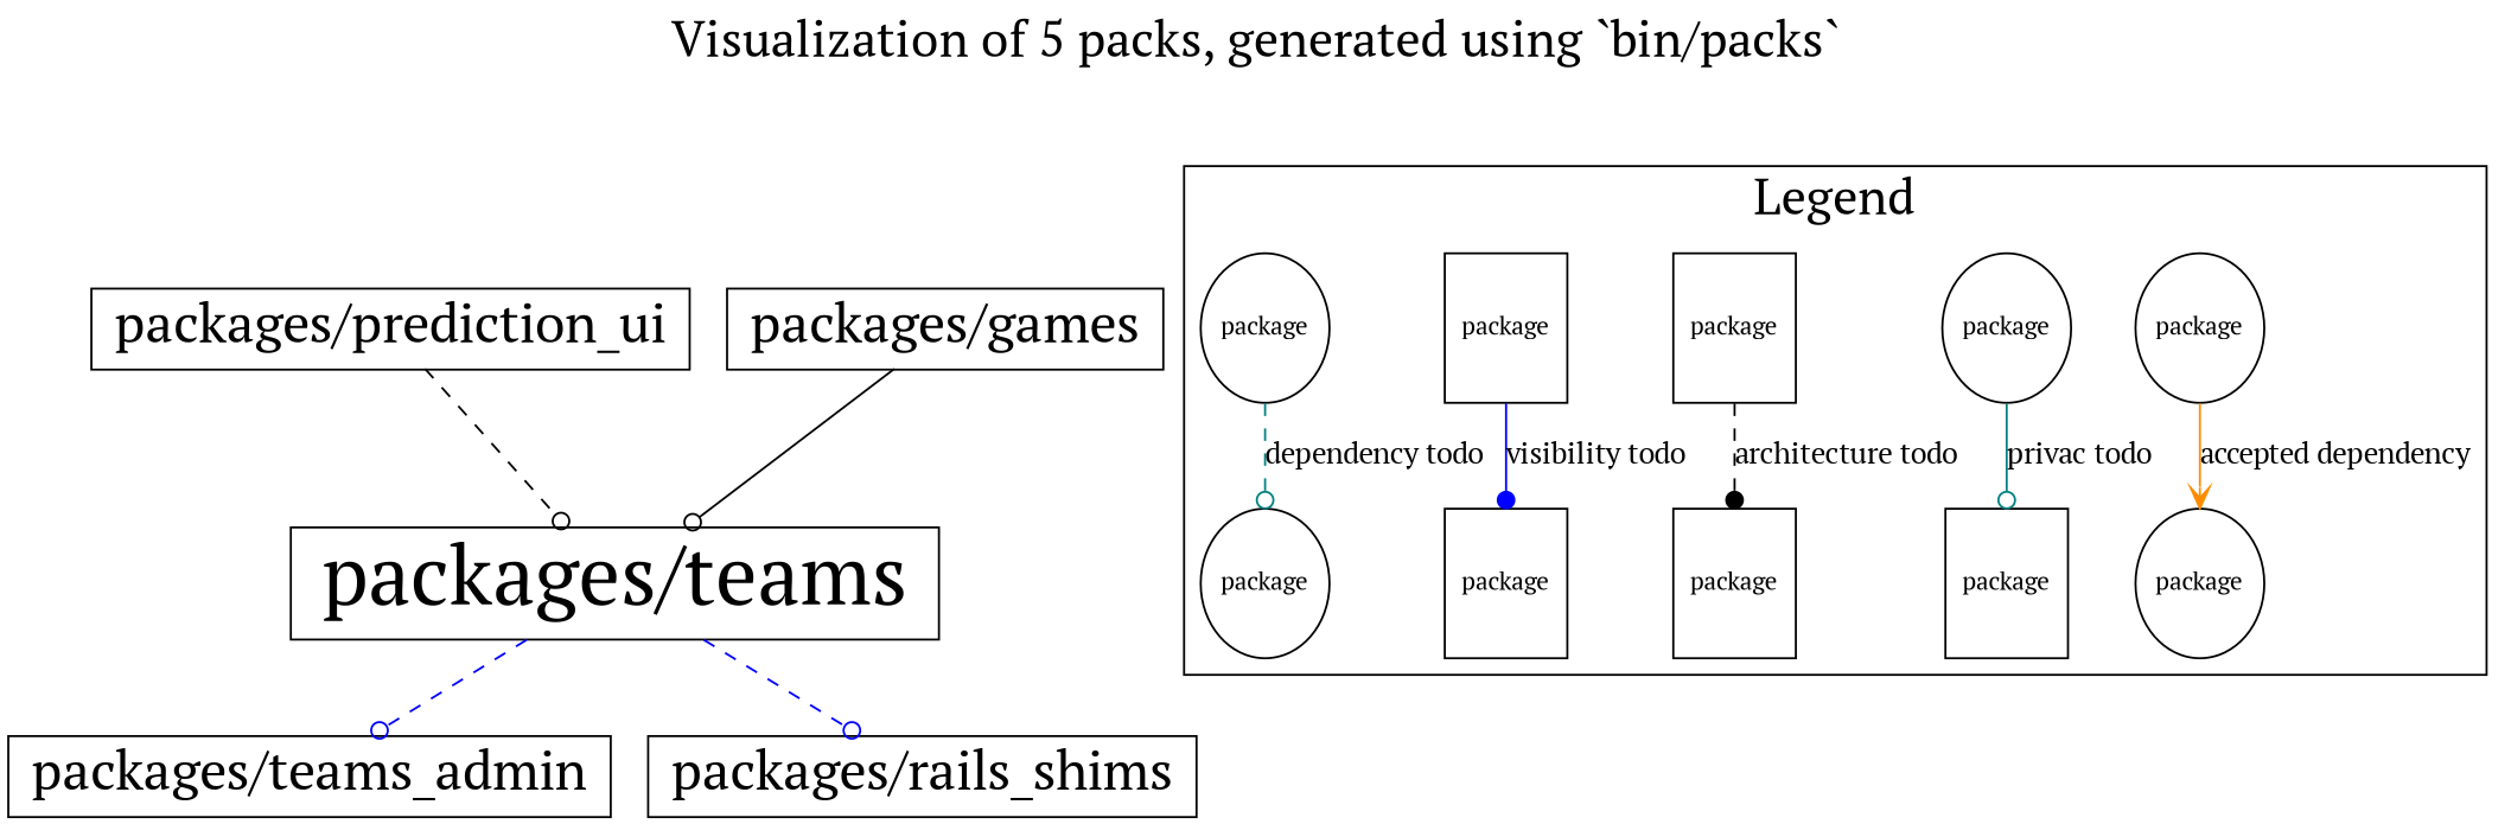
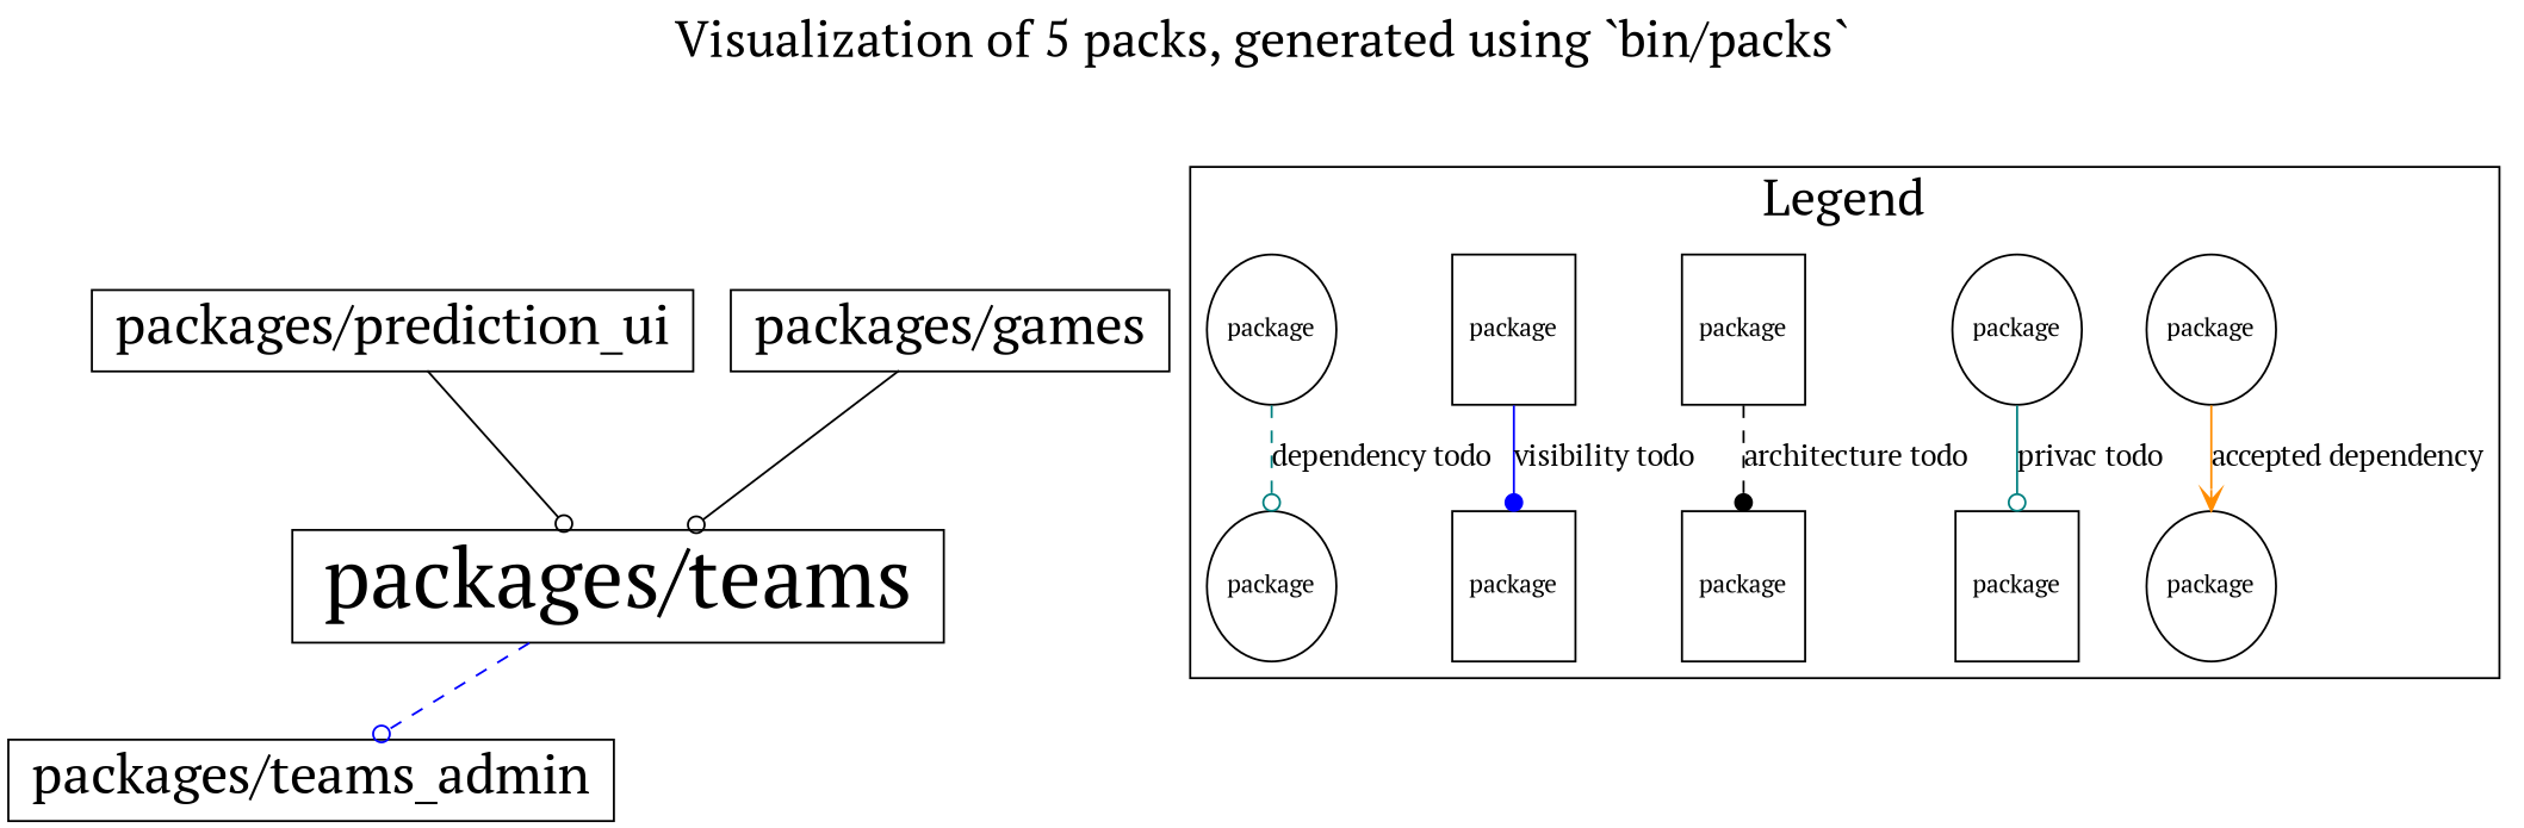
  digraph {
    fontname="PT Serif"
    fontsize=24
    label="Visualization of 5 packs, generated using `bin/packs`"
    labelloc=t
    rankdir=TD
    node [color=black fillcolor=white fontcolor=black fontname="PT Serif" fontsize=12 shape=plain style=filled]
    edge [arrowhead=odot color=blue fontname="PT Serif" style=dashed]
    n1 [fontsize=40.0 height=1.0 label=<                 <table border='0' cellborder='1' cellspacing='0' cellpadding='4'>                   <tr> <td align='left'> packages/teams </td> </tr>                 </table>               >]
    n2 [fontsize=26.0 height=1.0 label=<                 <table border='0' cellborder='1' cellspacing='0' cellpadding='4'>                   <tr> <td align='left'> packages/prediction_ui </td> </tr>                 </table>               >]
    n3 [fontsize=26.0 height=1.0 label=<                 <table border='0' cellborder='1' cellspacing='0' cellpadding='4'>                   <tr> <td align='left'> packages/teams_admin </td> </tr>                 </table>               >]
    n4 [fontsize=26.0 height=1.0 label=<                 <table border='0' cellborder='1' cellspacing='0' cellpadding='4'>                   <tr> <td align='left'> packages/games </td> </tr>                 </table>               >]
-   n5 [fontsize=26.0 height=1.0 label=<                 <table border='0' cellborder='1' cellspacing='0' cellpadding='4'>                   <tr> <td align='left'> packages/rails_shims </td> </tr>                 </table>               >]
    n6 [height=1.0 label=package shape=ellipse]
    n7 [height=1.0 label=package shape=ellipse]
    n8 [height=1.0 label=package shape=ellipse]
    n9 [height=1.0 label=package shape=box]
    n10 [height=1.0 label=package shape=box]
    n11 [height=1.0 label=package shape=box]
    n12 [height=1.0 label=package shape=box]
    n13 [height=1.0 label=package shape=box]
    n14 [height=1.0 label=package shape=ellipse]
    n15 [height=1.0 label=package shape=ellipse]
    subgraph sub_1 {
      color=darkgrey
      fillcolor=lightblue
      shape=box
      style=filled
      n1
      n2
      n3
      n4
-     n5
    }
    subgraph cluster_2 {
      label=Legend
      n6
      n7
      n8
      n9
      n10
      n11
      n12
      n13
      n14
      n15
    }
    n1 -> n3
-   n1 -> n5
-   n2 -> n1 [color=black]
+   n2 -> n1 [color=black style=solid]
    n4 -> n1 [color=black style=solid]
    n6 -> n7 [arrowhead=vee color=darkorange label="accepted dependency" style=solid]
    n8 -> n9 [color=teal label="privac todo" style=solid]
    n10 -> n11 [arrowhead=dot color=black label="architecture todo"]
    n12 -> n13 [arrowhead=dot label="visibility todo" style=solid]
    n14 -> n15 [color=teal label="dependency todo"]
  }
